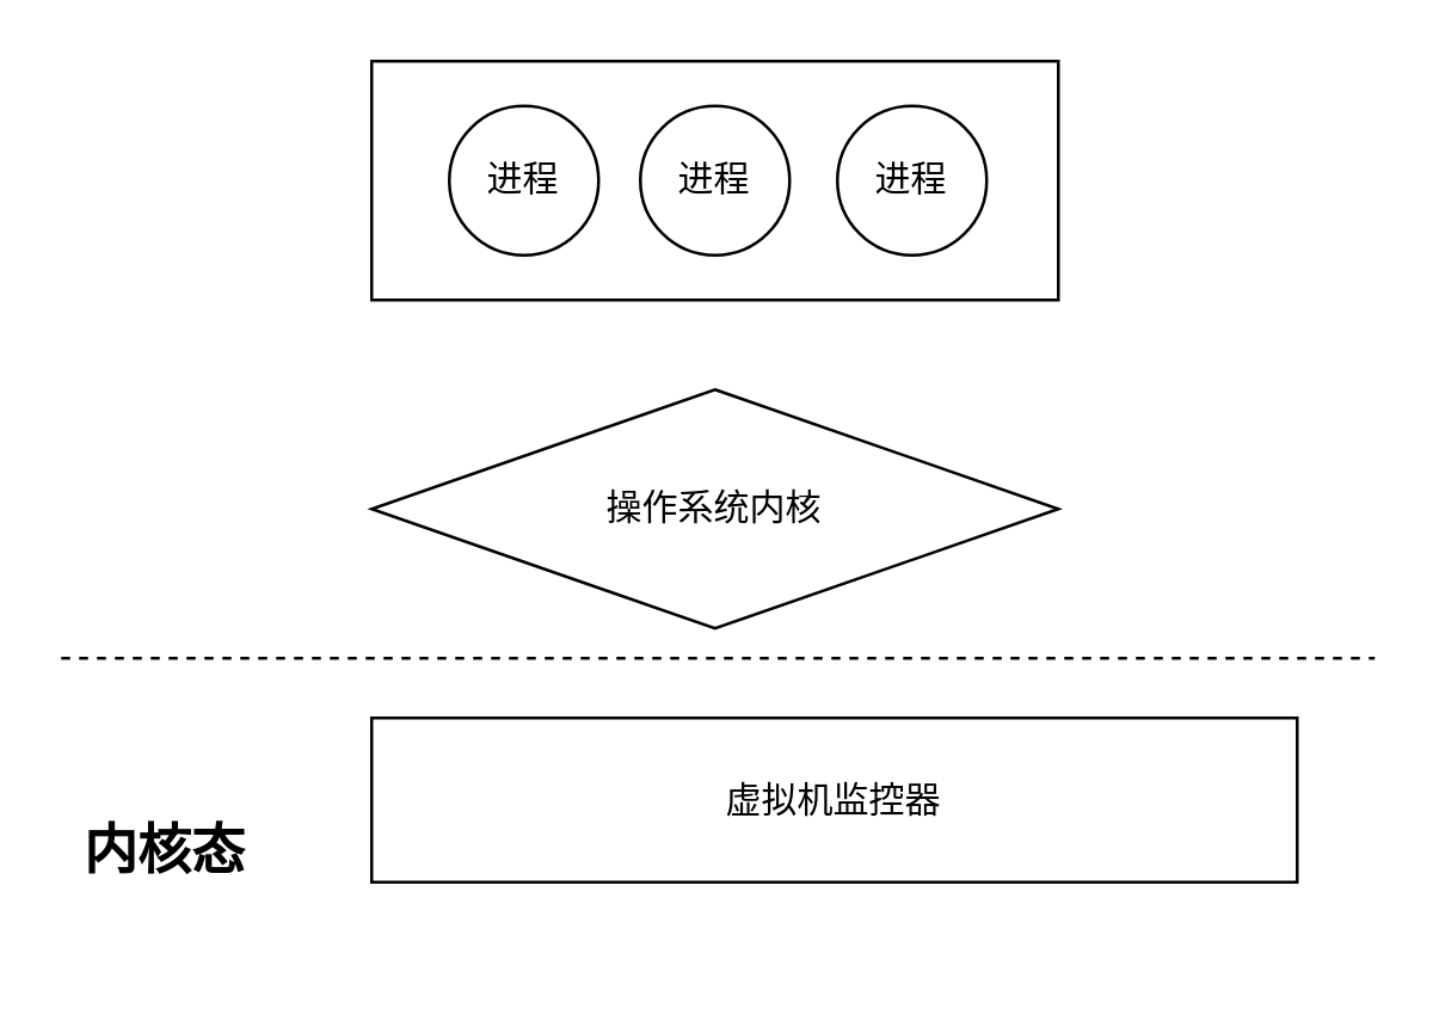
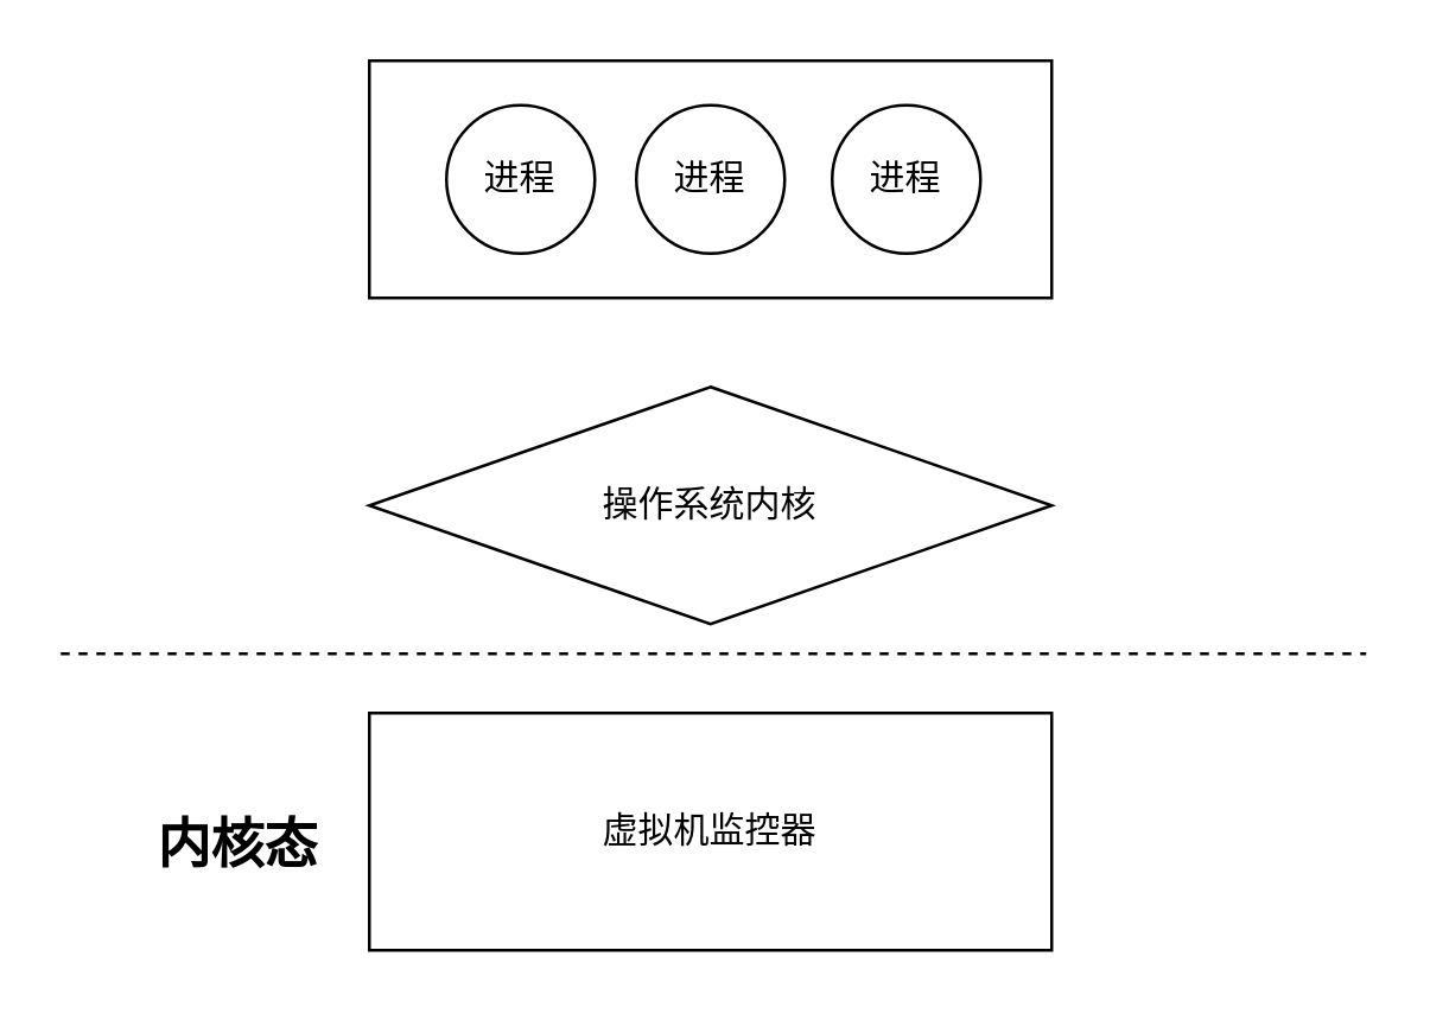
  <mxCell id="0" />
  <mxCell id="1" parent="0" />
  <mxCell id="2" value="" style="rounded=0;whiteSpace=wrap;html=1;" vertex="1" parent="1"><mxGeometry x="124" y="20" width="230" height="80" as="geometry" /></mxCell>
  <mxCell id="3" value="进程" style="ellipse;whiteSpace=wrap;html=1;aspect=fixed;" vertex="1" parent="1"><mxGeometry x="150" y="35" width="50" height="50" as="geometry" /></mxCell>
  <mxCell id="4" value="进程" style="ellipse;whiteSpace=wrap;html=1;aspect=fixed;" vertex="1" parent="1"><mxGeometry x="214" y="35" width="50" height="50" as="geometry" /></mxCell>
  <mxCell id="5" value="进程" style="ellipse;whiteSpace=wrap;html=1;aspect=fixed;" vertex="1" parent="1"><mxGeometry x="280" y="35" width="50" height="50" as="geometry" /></mxCell>
  <mxCell id="6" value="操作系统内核" style="rhombus;whiteSpace=wrap;html=1;" vertex="1" parent="1"><mxGeometry x="124" y="130" width="230" height="80" as="geometry" /></mxCell>
- <mxCell id="7" value="虚拟机监控器" style="rounded=0;whiteSpace=wrap;html=1;" vertex="1" parent="1"><mxGeometry x="124" y="240" width="310" height="55" as="geometry" /></mxCell>
+ <mxCell id="7" value="虚拟机监控器" style="rounded=0;whiteSpace=wrap;html=1;" vertex="1" parent="1"><mxGeometry x="124" y="240" width="230" height="80" as="geometry" /></mxCell>
  <mxCell id="8" value="" style="endArrow=none;dashed=1;html=1;rounded=0;" edge="1" parent="1"><mxGeometry width="50" height="50" relative="1" as="geometry"><mxPoint x="20" y="220" as="sourcePoint" /><mxPoint x="460" y="220" as="targetPoint" /></mxGeometry></mxCell>
- <mxCell id="9" value="&lt;font style=&quot;font-size: 18px;&quot;&gt;&lt;b&gt;内核态&lt;/b&gt;&lt;/font&gt;" style="text;html=1;strokeColor=none;fillColor=none;align=center;verticalAlign=middle;whiteSpace=wrap;rounded=0;" vertex="1" parent="1"><mxGeometry x="25" y="270" width="60" height="30" as="geometry" /></mxCell>
+ <mxCell id="9" value="&lt;font style=&quot;font-size: 18px;&quot;&gt;&lt;b&gt;内核态&lt;/b&gt;&lt;/font&gt;" style="text;html=1;strokeColor=none;fillColor=none;align=center;verticalAlign=middle;whiteSpace=wrap;rounded=0;" vertex="1" parent="1"><mxGeometry x="50" y="270" width="60" height="30" as="geometry" /></mxCell>
